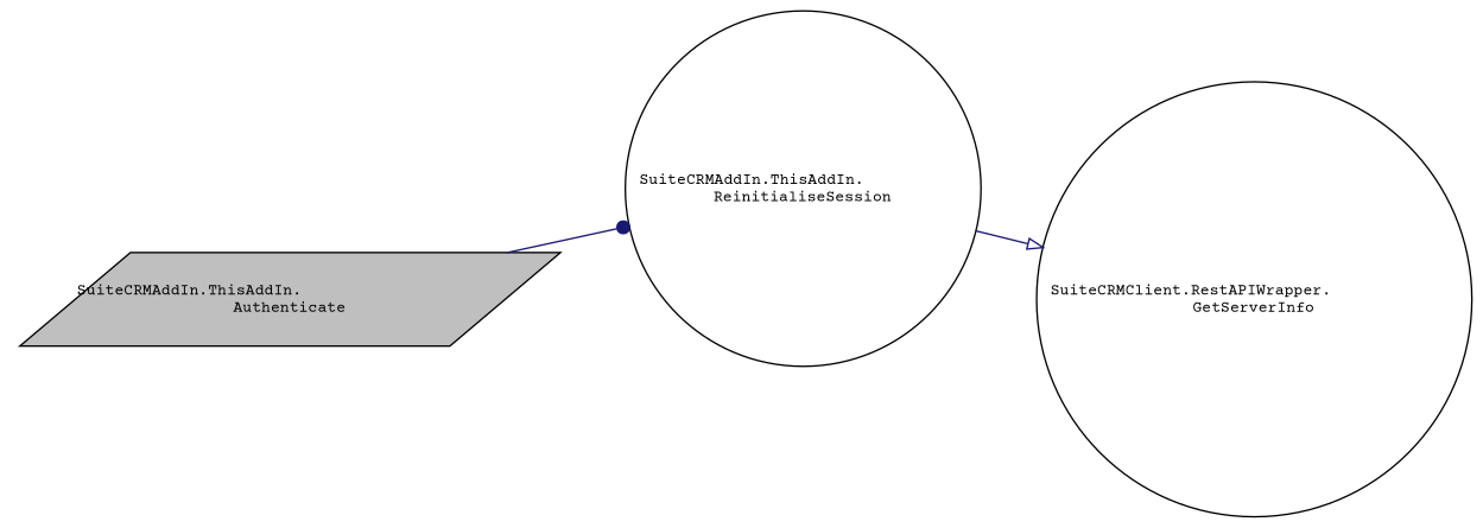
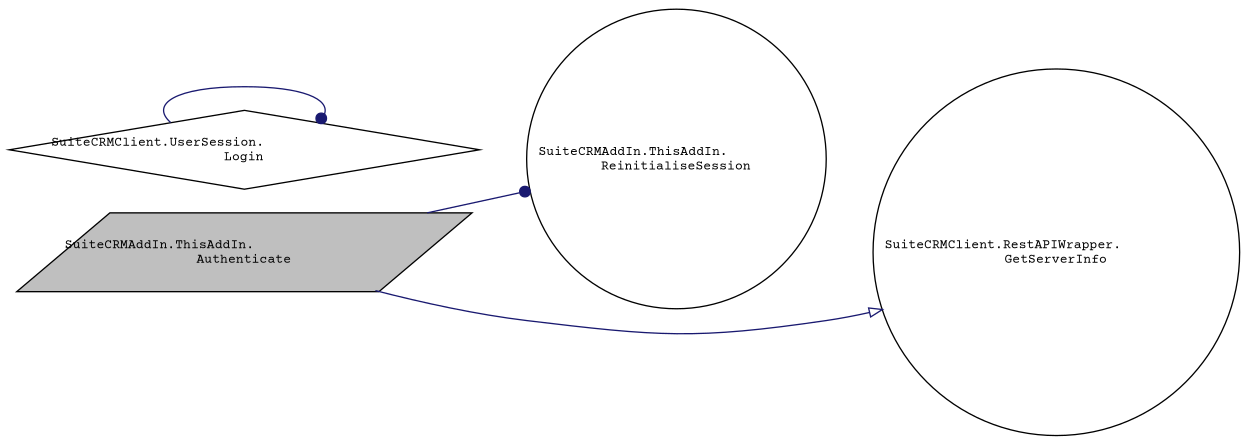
  digraph {
    fontname="Courier Prime"
    rankdir=LR
    node [color=black fillcolor=white fontname="Courier Prime" fontsize=10 shape=circle style=filled]
    edge [arrowhead=dot color=midnightblue fontname="Courier Prime" fontsize=10 labelfontname=Helvetica labelfontsize=10 style=solid]
    n1 [fillcolor=grey75 fontcolor=black height=0.2 label="SuiteCRMAddIn.ThisAddIn.\lAuthenticate" shape=parallelogram width=0.4]
    n2 [height=0.2 label="SuiteCRMAddIn.ThisAddIn.\lReinitialiseSession" width=0.4]
    n3 [height=0.2 label="SuiteCRMClient.RestAPIWrapper.\lGetServerInfo" width=0.4]
+   n4 [height=0.2 label="SuiteCRMClient.UserSession.\lLogin" shape=diamond width=0.4]
    n1 -> n2
-   n2 -> n3 [arrowhead=onormal]
+   n1 -> n3 [arrowhead=onormal]
+   n4 -> n4
  }
